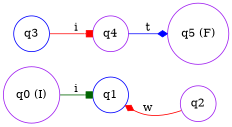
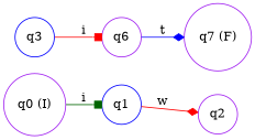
  digraph {
    rankdir=LR
    node [color=purple shape=circle]
    edge [arrowhead=box color=red]
    n1 [label="q0 (I)"]
    n2 [color=blue label=q1]
    n3 [label=q2]
    n4 [color=blue label=q3]
-   n5 [label=q4]
-   n6 [label="q5 (F)"]
+   n5 [label=q6]
+   n6 [label="q7 (F)"]
    n1 -> n2 [color=darkgreen label=i]
-   n3 -> n2 [arrowhead=diamond label=w]
+   n2 -> n3 [arrowhead=diamond label=w]
    n4 -> n5 [label=i]
    n5 -> n6 [arrowhead=diamond color=blue label=t]
  }
